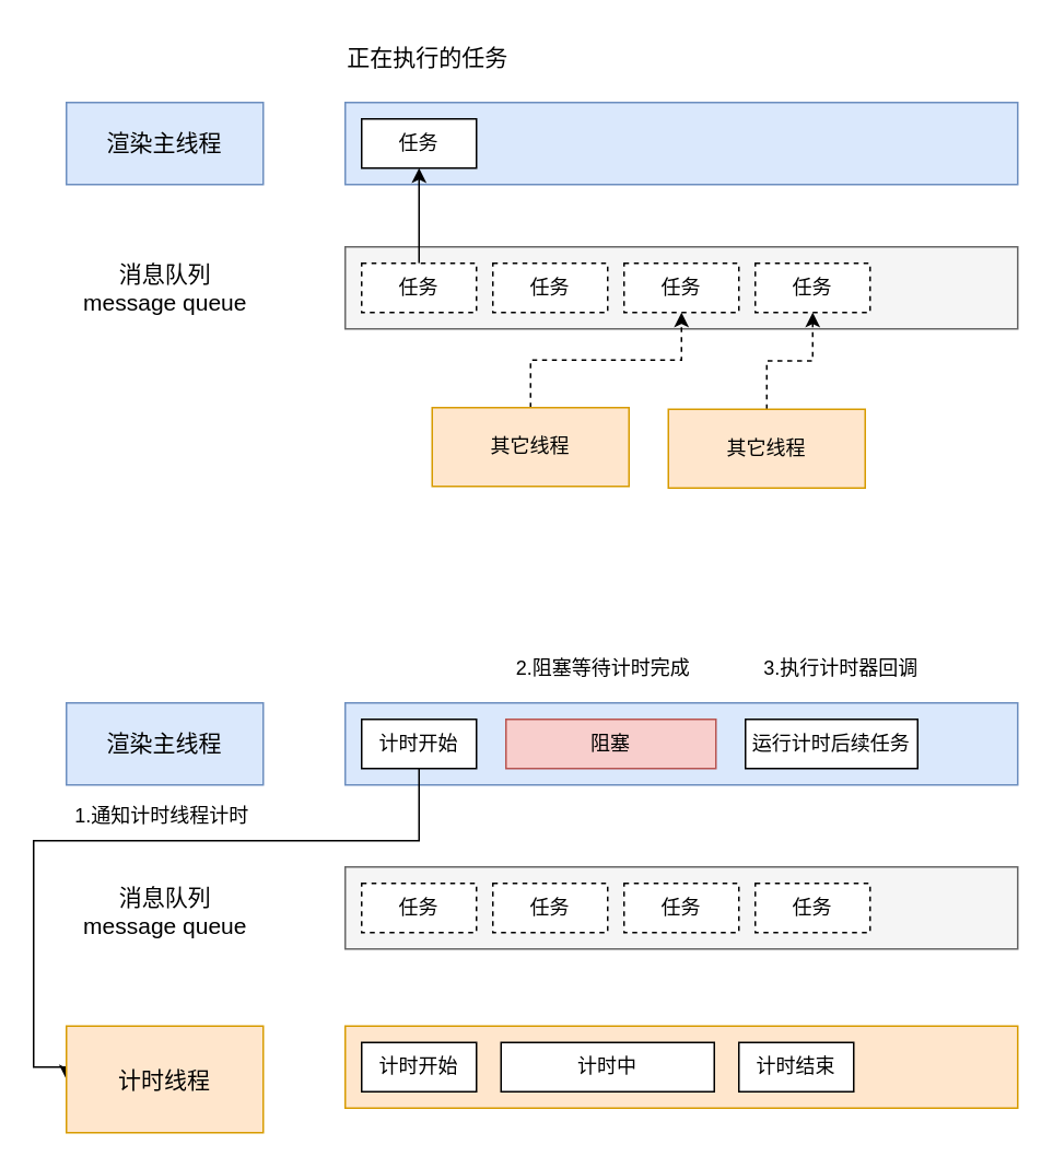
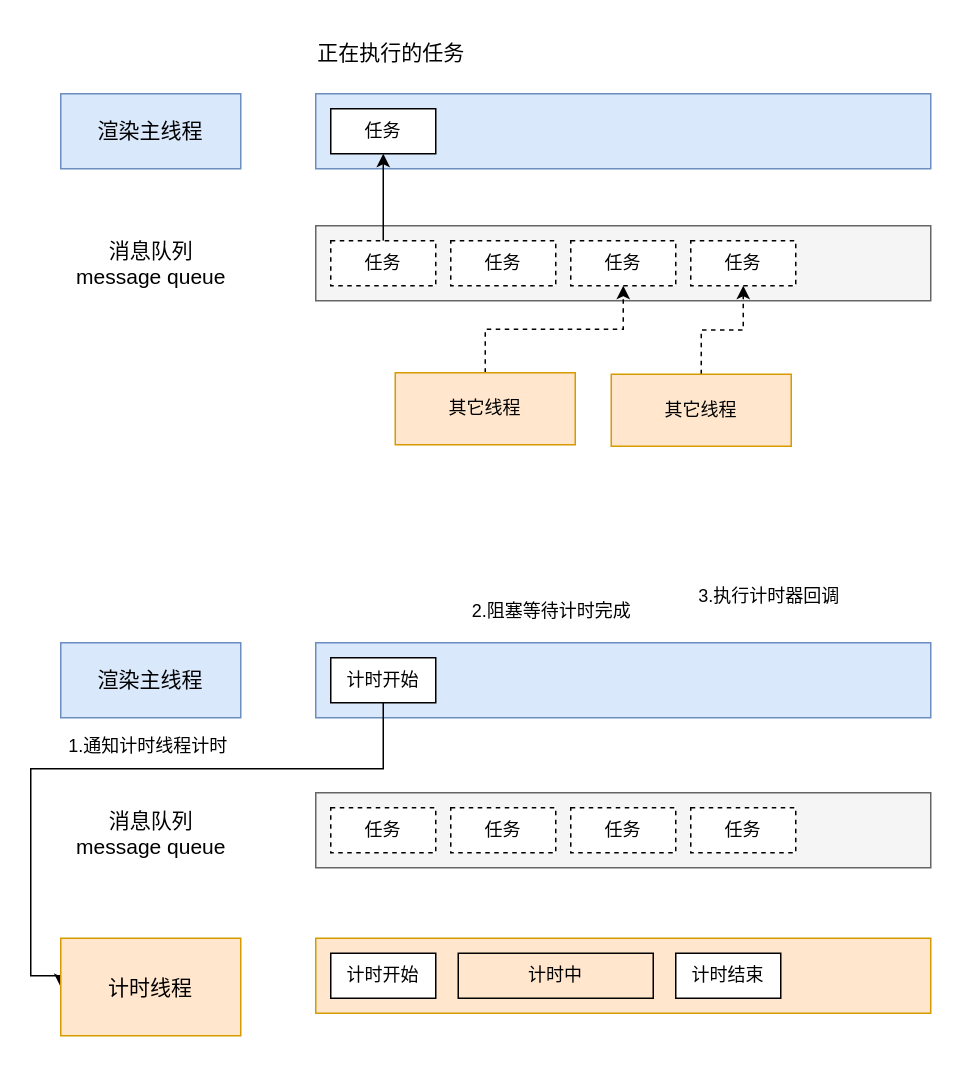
  <mxCell id="0" />
  <mxCell id="1" parent="0" />
  <mxCell id="2" value="&lt;font style=&quot;font-size: 14px;&quot;&gt;渲染主线程&lt;/font&gt;" style="rounded=0;whiteSpace=wrap;html=1;fillColor=#dae8fc;strokeColor=#6c8ebf;" vertex="1" parent="1"><mxGeometry x="40" y="62" width="120" height="50" as="geometry" /></mxCell>
  <mxCell id="3" value="" style="rounded=0;whiteSpace=wrap;html=1;fillColor=#dae8fc;strokeColor=#6c8ebf;" vertex="1" parent="1"><mxGeometry x="210" y="62" width="410" height="50" as="geometry" /></mxCell>
  <mxCell id="4" style="edgeStyle=orthogonalEdgeStyle;rounded=0;orthogonalLoop=1;jettySize=auto;html=1;exitX=0.5;exitY=1;exitDx=0;exitDy=0;" edge="1" parent="1" source="3" target="3"><mxGeometry relative="1" as="geometry" /></mxCell>
  <mxCell id="5" value="任务" style="rounded=0;whiteSpace=wrap;html=1;" vertex="1" parent="1"><mxGeometry x="220" y="72" width="70" height="30" as="geometry" /></mxCell>
  <mxCell id="6" value="&lt;font style=&quot;font-size: 14px;&quot;&gt;正在执行的任务&lt;/font&gt;" style="text;html=1;align=center;verticalAlign=middle;resizable=0;points=[];autosize=1;strokeColor=none;fillColor=none;" vertex="1" parent="1"><mxGeometry x="200" y="20" width="120" height="30" as="geometry" /></mxCell>
  <mxCell id="7" value="&lt;font style=&quot;font-size: 14px;&quot;&gt;消息队列&lt;/font&gt;&lt;div style=&quot;font-size: 14px;&quot;&gt;&lt;font style=&quot;font-size: 14px;&quot;&gt;message queue&lt;/font&gt;&lt;/div&gt;" style="text;html=1;align=center;verticalAlign=middle;resizable=0;points=[];autosize=1;strokeColor=none;fillColor=none;" vertex="1" parent="1"><mxGeometry x="40" y="150" width="120" height="50" as="geometry" /></mxCell>
  <mxCell id="8" value="" style="rounded=0;whiteSpace=wrap;html=1;fillColor=#f5f5f5;strokeColor=#666666;fontColor=#333333;" vertex="1" parent="1"><mxGeometry x="210" y="150" width="410" height="50" as="geometry" /></mxCell>
  <mxCell id="9" style="edgeStyle=orthogonalEdgeStyle;rounded=0;orthogonalLoop=1;jettySize=auto;html=1;exitX=0.5;exitY=0;exitDx=0;exitDy=0;" edge="1" parent="1" source="10" target="5"><mxGeometry relative="1" as="geometry" /></mxCell>
  <mxCell id="10" value="任务" style="rounded=0;whiteSpace=wrap;html=1;dashed=1;" vertex="1" parent="1"><mxGeometry x="220" y="160" width="70" height="30" as="geometry" /></mxCell>
  <mxCell id="11" value="任务" style="rounded=0;whiteSpace=wrap;html=1;dashed=1;" vertex="1" parent="1"><mxGeometry x="300" y="160" width="70" height="30" as="geometry" /></mxCell>
  <mxCell id="12" value="任务" style="rounded=0;whiteSpace=wrap;html=1;dashed=1;" vertex="1" parent="1"><mxGeometry x="380" y="160" width="70" height="30" as="geometry" /></mxCell>
  <mxCell id="13" value="任务" style="rounded=0;whiteSpace=wrap;html=1;dashed=1;" vertex="1" parent="1"><mxGeometry x="460" y="160" width="70" height="30" as="geometry" /></mxCell>
  <mxCell id="14" style="edgeStyle=orthogonalEdgeStyle;rounded=0;orthogonalLoop=1;jettySize=auto;html=1;exitX=0.5;exitY=0;exitDx=0;exitDy=0;entryX=0.5;entryY=1;entryDx=0;entryDy=0;dashed=1;" edge="1" parent="1" source="15" target="12"><mxGeometry relative="1" as="geometry" /></mxCell>
  <mxCell id="15" value="其它线程" style="rounded=0;whiteSpace=wrap;html=1;fillColor=#ffe6cc;strokeColor=#d79b00;" vertex="1" parent="1"><mxGeometry x="263" y="248" width="120" height="48" as="geometry" /></mxCell>
  <mxCell id="16" value="" style="edgeStyle=orthogonalEdgeStyle;rounded=0;orthogonalLoop=1;jettySize=auto;html=1;dashed=1;" edge="1" parent="1" source="17" target="13"><mxGeometry relative="1" as="geometry" /></mxCell>
  <mxCell id="17" value="其它线程" style="rounded=0;whiteSpace=wrap;html=1;fillColor=#ffe6cc;strokeColor=#d79b00;" vertex="1" parent="1"><mxGeometry x="407" y="249" width="120" height="48" as="geometry" /></mxCell>
  <mxCell id="18" value="&lt;font style=&quot;font-size: 14px;&quot;&gt;渲染主线程&lt;/font&gt;" style="rounded=0;whiteSpace=wrap;html=1;fillColor=#dae8fc;strokeColor=#6c8ebf;" vertex="1" parent="1"><mxGeometry x="40" y="428" width="120" height="50" as="geometry" /></mxCell>
  <mxCell id="19" value="" style="rounded=0;whiteSpace=wrap;html=1;fillColor=#dae8fc;strokeColor=#6c8ebf;" vertex="1" parent="1"><mxGeometry x="210" y="428" width="410" height="50" as="geometry" /></mxCell>
  <mxCell id="20" style="edgeStyle=orthogonalEdgeStyle;rounded=0;orthogonalLoop=1;jettySize=auto;html=1;exitX=0.5;exitY=1;exitDx=0;exitDy=0;" edge="1" parent="1" source="19" target="19"><mxGeometry relative="1" as="geometry" /></mxCell>
  <mxCell id="21" style="edgeStyle=orthogonalEdgeStyle;rounded=0;orthogonalLoop=1;jettySize=auto;html=1;entryX=0;entryY=0.5;entryDx=0;entryDy=0;" edge="1" parent="1" source="22" target="28"><mxGeometry relative="1" as="geometry"><Array as="points"><mxPoint x="255" y="512" /><mxPoint x="20" y="512" /><mxPoint x="20" y="650" /></Array></mxGeometry></mxCell>
  <mxCell id="22" value="计时开始" style="rounded=0;whiteSpace=wrap;html=1;" vertex="1" parent="1"><mxGeometry x="220" y="438" width="70" height="30" as="geometry" /></mxCell>
  <mxCell id="23" value="" style="rounded=0;whiteSpace=wrap;html=1;fillColor=#f5f5f5;strokeColor=#666666;fontColor=#333333;" vertex="1" parent="1"><mxGeometry x="210" y="528" width="410" height="50" as="geometry" /></mxCell>
  <mxCell id="24" value="任务" style="rounded=0;whiteSpace=wrap;html=1;dashed=1;" vertex="1" parent="1"><mxGeometry x="220" y="538" width="70" height="30" as="geometry" /></mxCell>
  <mxCell id="25" value="任务" style="rounded=0;whiteSpace=wrap;html=1;dashed=1;" vertex="1" parent="1"><mxGeometry x="300" y="538" width="70" height="30" as="geometry" /></mxCell>
  <mxCell id="26" value="任务" style="rounded=0;whiteSpace=wrap;html=1;dashed=1;" vertex="1" parent="1"><mxGeometry x="380" y="538" width="70" height="30" as="geometry" /></mxCell>
  <mxCell id="27" value="任务" style="rounded=0;whiteSpace=wrap;html=1;dashed=1;" vertex="1" parent="1"><mxGeometry x="460" y="538" width="70" height="30" as="geometry" /></mxCell>
  <mxCell id="28" value="&lt;font style=&quot;font-size: 14px;&quot;&gt;计时线程&lt;/font&gt;" style="rounded=0;whiteSpace=wrap;html=1;fillColor=#ffe6cc;strokeColor=#d79b00;" vertex="1" parent="1"><mxGeometry x="40" y="625" width="120" height="65" as="geometry" /></mxCell>
  <mxCell id="29" value="" style="rounded=0;whiteSpace=wrap;html=1;fillColor=#ffe6cc;strokeColor=#d79b00;" vertex="1" parent="1"><mxGeometry x="210" y="625" width="410" height="50" as="geometry" /></mxCell>
  <mxCell id="30" style="edgeStyle=orthogonalEdgeStyle;rounded=0;orthogonalLoop=1;jettySize=auto;html=1;exitX=0.5;exitY=1;exitDx=0;exitDy=0;fillColor=#ffe6cc;strokeColor=#d79b00;" edge="1" parent="1" source="29" target="29"><mxGeometry relative="1" as="geometry" /></mxCell>
  <mxCell id="31" value="计时开始" style="rounded=0;whiteSpace=wrap;html=1;" vertex="1" parent="1"><mxGeometry x="220" y="635" width="70" height="30" as="geometry" /></mxCell>
- <mxCell id="32" value="计时中" style="rounded=0;whiteSpace=wrap;html=1;" vertex="1" parent="1"><mxGeometry x="305" y="635" width="130" height="30" as="geometry" /></mxCell>
+ <mxCell id="32" value="计时中" style="rounded=0;whiteSpace=wrap;html=1;fillColor=#ffe6cc;" vertex="1" parent="1"><mxGeometry x="305" y="635" width="130" height="30" as="geometry" /></mxCell>
  <mxCell id="33" value="计时结束" style="rounded=0;whiteSpace=wrap;html=1;" vertex="1" parent="1"><mxGeometry x="450" y="635" width="70" height="30" as="geometry" /></mxCell>
- <mxCell id="34" value="阻塞" style="rounded=0;whiteSpace=wrap;html=1;fillColor=#f8cecc;strokeColor=#b85450;" vertex="1" parent="1"><mxGeometry x="308" y="438" width="128" height="30" as="geometry" /></mxCell>
- <mxCell id="35" value="运行计时后续任务" style="rounded=0;whiteSpace=wrap;html=1;" vertex="1" parent="1"><mxGeometry x="454" y="438" width="105" height="30" as="geometry" /></mxCell>
  <mxCell id="36" value="&lt;font style=&quot;font-size: 14px;&quot;&gt;消息队列&lt;/font&gt;&lt;div style=&quot;font-size: 14px;&quot;&gt;&lt;font style=&quot;font-size: 14px;&quot;&gt;message queue&lt;/font&gt;&lt;/div&gt;" style="text;html=1;align=center;verticalAlign=middle;resizable=0;points=[];autosize=1;strokeColor=none;fillColor=none;" vertex="1" parent="1"><mxGeometry x="40" y="530" width="120" height="50" as="geometry" /></mxCell>
  <mxCell id="37" value="1.通知计时线程计时" style="text;html=1;align=center;verticalAlign=middle;resizable=0;points=[];autosize=1;strokeColor=none;fillColor=none;" vertex="1" parent="1"><mxGeometry x="36" y="484" width="124" height="26" as="geometry" /></mxCell>
  <mxCell id="38" value="2.阻塞等待计时完成" style="text;html=1;align=center;verticalAlign=middle;resizable=0;points=[];autosize=1;strokeColor=none;fillColor=none;" vertex="1" parent="1"><mxGeometry x="305" y="394" width="124" height="26" as="geometry" /></mxCell>
- <mxCell id="39" value="3.执行计时器回调" style="text;html=1;align=center;verticalAlign=middle;resizable=0;points=[];autosize=1;strokeColor=none;fillColor=none;" vertex="1" parent="1"><mxGeometry x="456" y="394" width="112" height="26" as="geometry" /></mxCell>
+ <mxCell id="39" value="3.执行计时器回调" style="text;html=1;align=center;verticalAlign=middle;resizable=0;points=[];autosize=1;strokeColor=none;fillColor=none;" vertex="1" parent="1"><mxGeometry x="456" y="384" width="112" height="26" as="geometry" /></mxCell>
